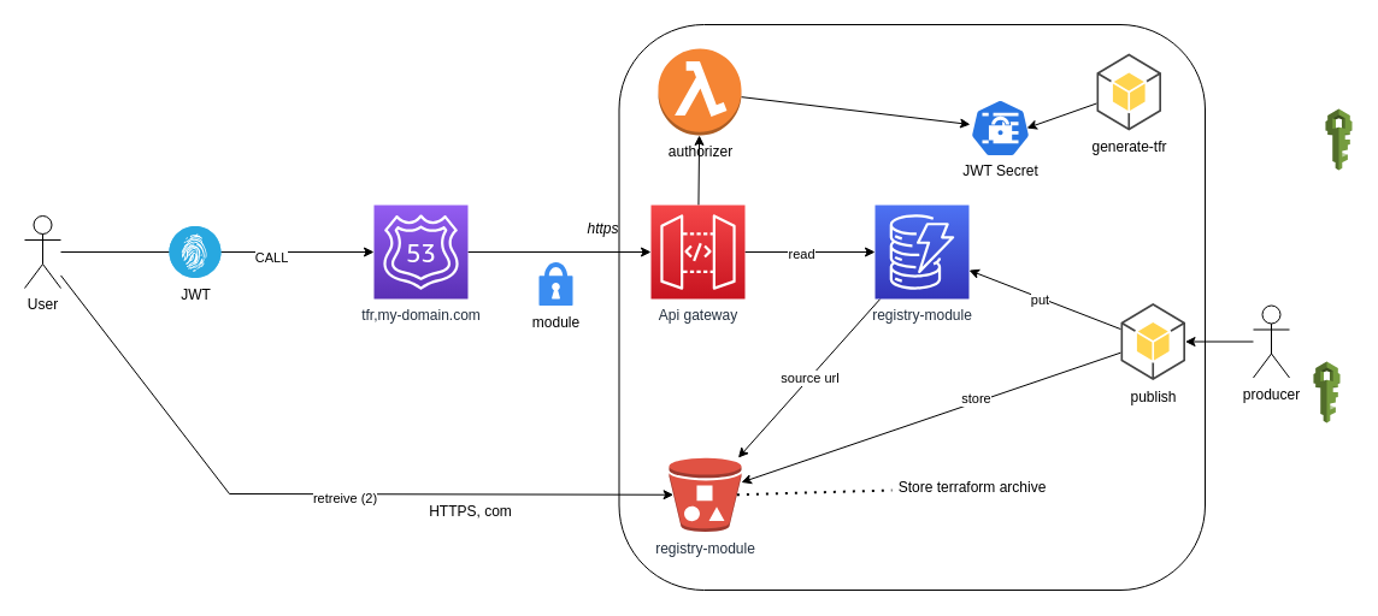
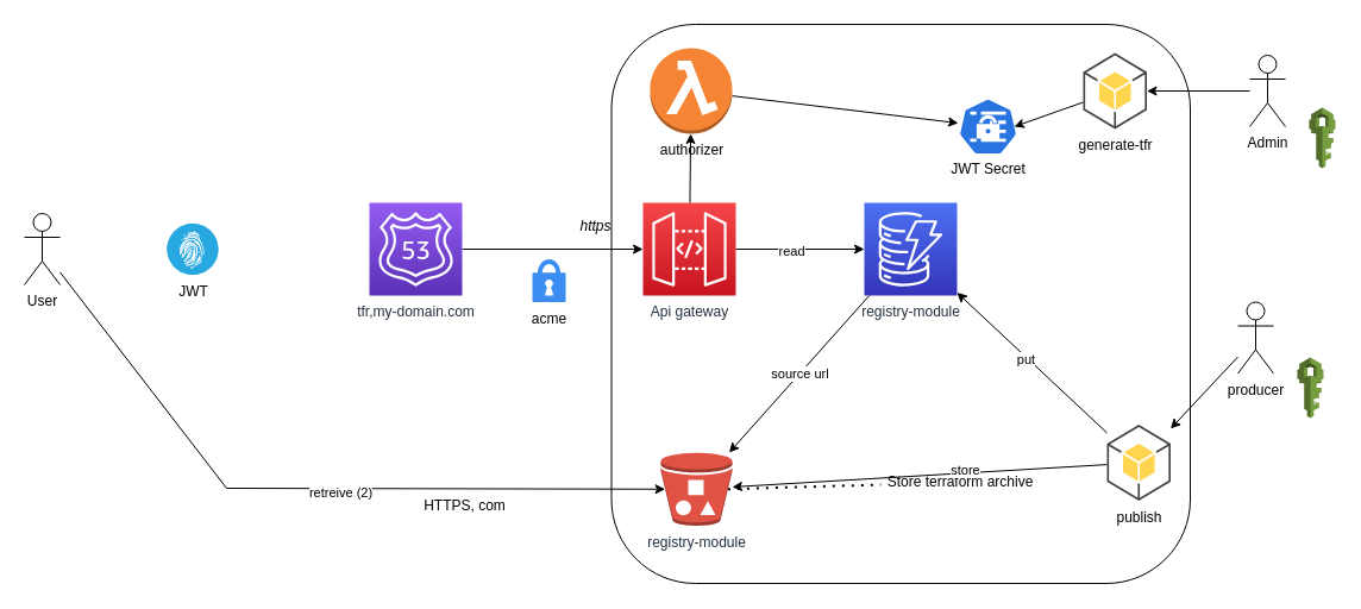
  <mxCell id="0" />
  <mxCell id="1" parent="0" />
  <mxCell id="2" value="" style="rounded=1;whiteSpace=wrap;html=1;" parent="1" vertex="1"><mxGeometry x="513.5" y="20" width="486.5" height="470" as="geometry" /></mxCell>
  <mxCell id="3" style="edgeStyle=none;rounded=0;orthogonalLoop=1;jettySize=auto;html=1;" parent="1" source="6" target="8" edge="1"><mxGeometry relative="1" as="geometry" /></mxCell>
  <mxCell id="4" style="edgeStyle=none;rounded=0;orthogonalLoop=1;jettySize=auto;html=1;entryX=0;entryY=0.5;entryDx=0;entryDy=0;entryPerimeter=0;" parent="1" source="6" target="19" edge="1"><mxGeometry relative="1" as="geometry" /></mxCell>
  <mxCell id="5" value="read" style="edgeLabel;html=1;align=center;verticalAlign=middle;resizable=0;points=[];" parent="4" vertex="1" connectable="0"><mxGeometry x="-0.148" y="-1" relative="1" as="geometry"><mxPoint as="offset" /></mxGeometry></mxCell>
  <mxCell id="6" value="Api gateway" style="points=[[0,0,0],[0.25,0,0],[0.5,0,0],[0.75,0,0],[1,0,0],[0,1,0],[0.25,1,0],[0.5,1,0],[0.75,1,0],[1,1,0],[0,0.25,0],[0,0.5,0],[0,0.75,0],[1,0.25,0],[1,0.5,0],[1,0.75,0]];outlineConnect=0;fontColor=#232F3E;gradientColor=#F54749;gradientDirection=north;fillColor=#C7131F;strokeColor=#ffffff;dashed=0;verticalLabelPosition=bottom;verticalAlign=top;align=center;html=1;fontSize=12;fontStyle=0;aspect=fixed;shape=mxgraph.aws4.resourceIcon;resIcon=mxgraph.aws4.api_gateway;" parent="1" vertex="1"><mxGeometry x="540" y="170" width="78" height="78" as="geometry" /></mxCell>
  <mxCell id="7" style="edgeStyle=none;rounded=0;orthogonalLoop=1;jettySize=auto;html=1;" parent="1" source="8" target="11" edge="1"><mxGeometry relative="1" as="geometry" /></mxCell>
  <mxCell id="8" value="authorizer" style="outlineConnect=0;dashed=0;verticalLabelPosition=bottom;verticalAlign=top;align=center;html=1;shape=mxgraph.aws3.lambda_function;fillColor=#F58534;gradientColor=none;" parent="1" vertex="1"><mxGeometry x="546" y="40" width="69" height="72" as="geometry" /></mxCell>
  <mxCell id="9" style="rounded=0;orthogonalLoop=1;jettySize=auto;html=1;" parent="1" source="10" target="6" edge="1"><mxGeometry relative="1" as="geometry" /></mxCell>
  <mxCell id="10" value="tfr,my-domain.com" style="points=[[0,0,0],[0.25,0,0],[0.5,0,0],[0.75,0,0],[1,0,0],[0,1,0],[0.25,1,0],[0.5,1,0],[0.75,1,0],[1,1,0],[0,0.25,0],[0,0.5,0],[0,0.75,0],[1,0.25,0],[1,0.5,0],[1,0.75,0]];outlineConnect=0;fontColor=#232F3E;gradientColor=#945DF2;gradientDirection=north;fillColor=#5A30B5;strokeColor=#ffffff;dashed=0;verticalLabelPosition=bottom;verticalAlign=top;align=center;html=1;fontSize=12;fontStyle=0;aspect=fixed;shape=mxgraph.aws4.resourceIcon;resIcon=mxgraph.aws4.route_53;" parent="1" vertex="1"><mxGeometry x="310" y="170" width="78" height="78" as="geometry" /></mxCell>
  <mxCell id="11" value="&lt;br&gt;&lt;br&gt;&lt;br&gt;&lt;br&gt;&lt;br&gt;JWT Secret" style="html=1;dashed=0;whitespace=wrap;fillColor=#2875E2;strokeColor=#ffffff;points=[[0.005,0.63,0],[0.1,0.2,0],[0.9,0.2,0],[0.5,0,0],[0.995,0.63,0],[0.72,0.99,0],[0.5,1,0],[0.28,0.99,0]];shape=mxgraph.kubernetes.icon;prIcon=secret" parent="1" vertex="1"><mxGeometry x="805" y="82" width="50" height="48" as="geometry" /></mxCell>
- <mxCell id="12" style="edgeStyle=none;rounded=0;orthogonalLoop=1;jettySize=auto;html=1;" parent="1" source="16" target="10" edge="1"><mxGeometry relative="1" as="geometry" /></mxCell>
- <mxCell id="13" value="CALL" style="edgeLabel;html=1;align=center;verticalAlign=middle;resizable=0;points=[];" parent="12" vertex="1" connectable="0"><mxGeometry x="0.338" y="-4" relative="1" as="geometry"><mxPoint as="offset" /></mxGeometry></mxCell>
  <mxCell id="14" style="rounded=0;orthogonalLoop=1;jettySize=auto;html=1;entryX=0.06;entryY=0.5;entryDx=0;entryDy=0;entryPerimeter=0;" parent="1" source="16" target="20" edge="1"><mxGeometry relative="1" as="geometry"><Array as="points"><mxPoint y="410" x="190" /></Array></mxGeometry></mxCell>
  <mxCell id="15" value="retreive (2)" style="edgeLabel;html=1;align=center;verticalAlign=middle;resizable=0;points=[];" parent="14" vertex="1" connectable="0"><mxGeometry x="0.085" y="-3" relative="1" as="geometry"><mxPoint x="1" as="offset" /></mxGeometry></mxCell>
  <mxCell id="16" value="User" style="shape=umlActor;verticalLabelPosition=bottom;verticalAlign=top;html=1;outlineConnect=0;" parent="1" vertex="1"><mxGeometry x="20" y="179" width="30" height="60" as="geometry" /></mxCell>
  <mxCell id="17" value="JWT" style="fillColor=#28A8E0;verticalLabelPosition=bottom;html=1;strokeColor=#ffffff;verticalAlign=top;align=center;points=[[0.145,0.145,0],[0.5,0,0],[0.855,0.145,0],[1,0.5,0],[0.855,0.855,0],[0.5,1,0],[0.145,0.855,0],[0,0.5,0]];pointerEvents=1;shape=mxgraph.cisco_safe.compositeIcon;bgIcon=ellipse;resIcon=mxgraph.cisco_safe.capability.identity_authorization;" parent="1" vertex="1"><mxGeometry x="140" y="187.5" width="43" height="43" as="geometry" /></mxCell>
  <mxCell id="18" value="source url" style="edgeStyle=none;rounded=0;orthogonalLoop=1;jettySize=auto;html=1;" parent="1" source="19" target="20" edge="1"><mxGeometry relative="1" as="geometry" /></mxCell>
  <mxCell id="19" value="registry-module" style="points=[[0,0,0],[0.25,0,0],[0.5,0,0],[0.75,0,0],[1,0,0],[0,1,0],[0.25,1,0],[0.5,1,0],[0.75,1,0],[1,1,0],[0,0.25,0],[0,0.5,0],[0,0.75,0],[1,0.25,0],[1,0.5,0],[1,0.75,0]];outlineConnect=0;fontColor=#232F3E;gradientColor=#4D72F3;gradientDirection=north;fillColor=#3334B9;strokeColor=#ffffff;dashed=0;verticalLabelPosition=bottom;verticalAlign=top;align=center;html=1;fontSize=12;fontStyle=0;aspect=fixed;shape=mxgraph.aws4.resourceIcon;resIcon=mxgraph.aws4.dynamodb;" parent="1" vertex="1"><mxGeometry x="726" y="170" width="78" height="78" as="geometry" /></mxCell>
  <mxCell id="20" value="&lt;span style=&quot;color: rgb(35, 47, 62);&quot;&gt;registry-module&lt;/span&gt;" style="outlineConnect=0;dashed=0;verticalLabelPosition=bottom;verticalAlign=top;align=center;html=1;shape=mxgraph.aws3.bucket_with_objects;fillColor=#E05243;gradientColor=none;" parent="1" vertex="1"><mxGeometry x="555" y="380" width="60" height="61.5" as="geometry" /></mxCell>
  <mxCell id="21" value="Store terraform archive" style="text;html=1;strokeColor=none;fillColor=none;align=center;verticalAlign=middle;whiteSpace=wrap;rounded=0;" parent="1" vertex="1"><mxGeometry x="740" y="400" width="134" height="10" as="geometry" /></mxCell>
  <mxCell id="22" value="" style="endArrow=none;dashed=1;html=1;dashPattern=1 3;strokeWidth=2;exitX=0.94;exitY=0.5;exitDx=0;exitDy=0;exitPerimeter=0;" parent="1" source="20" target="21" edge="1"><mxGeometry width="50" height="50" relative="1" as="geometry"><mxPoint x="720" y="510" as="sourcePoint" /><mxPoint x="770" y="460" as="targetPoint" /></mxGeometry></mxCell>
  <mxCell id="23" style="rounded=0;orthogonalLoop=1;jettySize=auto;html=1;" parent="1" source="27" target="19" edge="1"><mxGeometry relative="1" as="geometry" /></mxCell>
  <mxCell id="24" value="put" style="edgeLabel;html=1;align=center;verticalAlign=middle;resizable=0;points=[];" parent="23" vertex="1" connectable="0"><mxGeometry x="0.074" y="2" relative="1" as="geometry"><mxPoint x="1" as="offset" /></mxGeometry></mxCell>
  <mxCell id="25" style="rounded=0;orthogonalLoop=1;jettySize=auto;html=1;" parent="1" source="27" target="20" edge="1"><mxGeometry relative="1" as="geometry" /></mxCell>
  <mxCell id="26" value="store" style="edgeLabel;html=1;align=center;verticalAlign=middle;resizable=0;points=[];" parent="25" vertex="1" connectable="0"><mxGeometry x="-0.241" y="-3" relative="1" as="geometry"><mxPoint as="offset" /></mxGeometry></mxCell>
- <mxCell id="27" value="publish" style="outlineConnect=0;dashed=0;verticalLabelPosition=bottom;verticalAlign=top;align=center;html=1;shape=mxgraph.aws3.android;fillColor=#FFD44F;gradientColor=none;" parent="1" vertex="1"><mxGeometry x="930" y="251.5" width="53.5" height="64" as="geometry" /></mxCell>
+ <mxCell id="27" value="publish" style="outlineConnect=0;dashed=0;verticalLabelPosition=bottom;verticalAlign=top;align=center;html=1;shape=mxgraph.aws3.android;fillColor=#FFD44F;gradientColor=none;" parent="1" vertex="1"><mxGeometry x="930" y="356.5" width="53.5" height="64" as="geometry" /></mxCell>
  <mxCell id="28" style="rounded=0;orthogonalLoop=1;jettySize=auto;html=1;" parent="1" source="29" target="27" edge="1"><mxGeometry relative="1" as="geometry" /></mxCell>
  <mxCell id="29" value="producer" style="shape=umlActor;verticalLabelPosition=bottom;verticalAlign=top;html=1;outlineConnect=0;" parent="1" vertex="1"><mxGeometry x="1040" y="253.5" width="30" height="60" as="geometry" /></mxCell>
- <mxCell id="30" value="module" style="sketch=0;html=1;aspect=fixed;strokeColor=none;shadow=0;fillColor=#3B8DF1;verticalAlign=top;labelPosition=center;verticalLabelPosition=bottom;shape=mxgraph.gcp2.lock" parent="1" vertex="1"><mxGeometry x="447" y="217.6" width="28" height="35.9" as="geometry" /></mxCell>
+ <mxCell id="30" value="acme" style="sketch=0;html=1;aspect=fixed;strokeColor=none;shadow=0;fillColor=#3B8DF1;verticalAlign=top;labelPosition=center;verticalLabelPosition=bottom;shape=mxgraph.gcp2.lock" parent="1" vertex="1"><mxGeometry x="447" y="217.6" width="28" height="35.9" as="geometry" /></mxCell>
  <mxCell id="31" value="&lt;i&gt;https&lt;/i&gt;" style="text;html=1;align=center;verticalAlign=middle;resizable=0;points=[];autosize=1;strokeColor=none;fillColor=none;" parent="1" vertex="1"><mxGeometry x="475" y="175" width="50" height="30" as="geometry" /></mxCell>
  <mxCell id="32" value="HTTPS, com" style="text;html=1;align=center;verticalAlign=middle;resizable=0;points=[];autosize=1;strokeColor=none;fillColor=none;" vertex="1" parent="1"><mxGeometry x="340" y="410" width="100" height="30" as="geometry" /></mxCell>
  <mxCell id="33" value="" style="outlineConnect=0;dashed=0;verticalLabelPosition=bottom;verticalAlign=top;align=center;html=1;shape=mxgraph.aws3.iam;fillColor=#759C3E;gradientColor=none;" vertex="1" parent="1"><mxGeometry x="1090" y="300" width="22" height="51" as="geometry" /></mxCell>
  <mxCell id="34" style="rounded=0;orthogonalLoop=1;jettySize=auto;html=1;entryX=0.94;entryY=0.5;entryDx=0;entryDy=0;entryPerimeter=0;" edge="1" parent="1" source="35" target="11"><mxGeometry relative="1" as="geometry" /></mxCell>
  <mxCell id="35" value="generate-tfr" style="outlineConnect=0;dashed=0;verticalLabelPosition=bottom;verticalAlign=top;align=center;html=1;shape=mxgraph.aws3.android;fillColor=#FFD44F;gradientColor=none;" vertex="1" parent="1"><mxGeometry x="910" y="44" width="53.5" height="64" as="geometry" /></mxCell>
+ <mxCell id="36" style="rounded=0;orthogonalLoop=1;jettySize=auto;html=1;" edge="1" parent="1" source="37" target="35"><mxGeometry relative="1" as="geometry" /></mxCell>
+ <mxCell id="37" value="Admin" style="shape=umlActor;verticalLabelPosition=bottom;verticalAlign=top;html=1;outlineConnect=0;" vertex="1" parent="1"><mxGeometry x="1050" y="46" width="30" height="60" as="geometry" /></mxCell>
  <mxCell id="38" value="" style="outlineConnect=0;dashed=0;verticalLabelPosition=bottom;verticalAlign=top;align=center;html=1;shape=mxgraph.aws3.iam;fillColor=#759C3E;gradientColor=none;" vertex="1" parent="1"><mxGeometry x="1100" y="90" width="22" height="51" as="geometry" /></mxCell>
